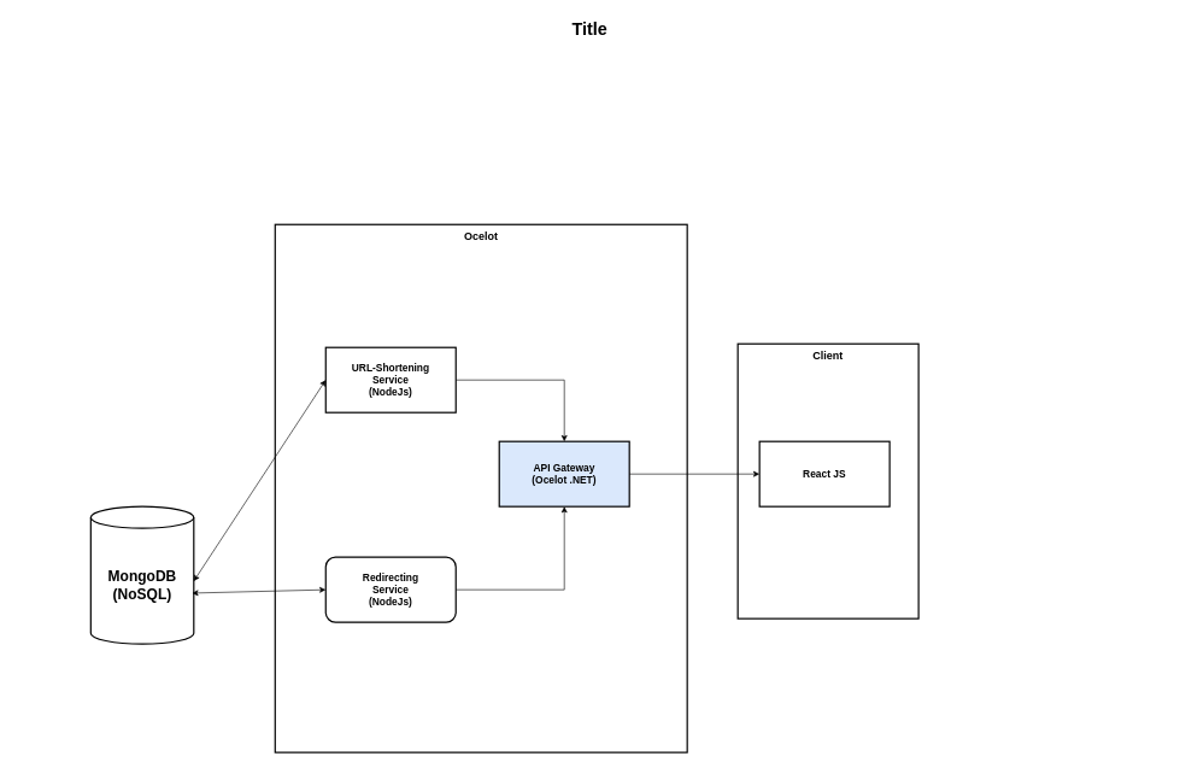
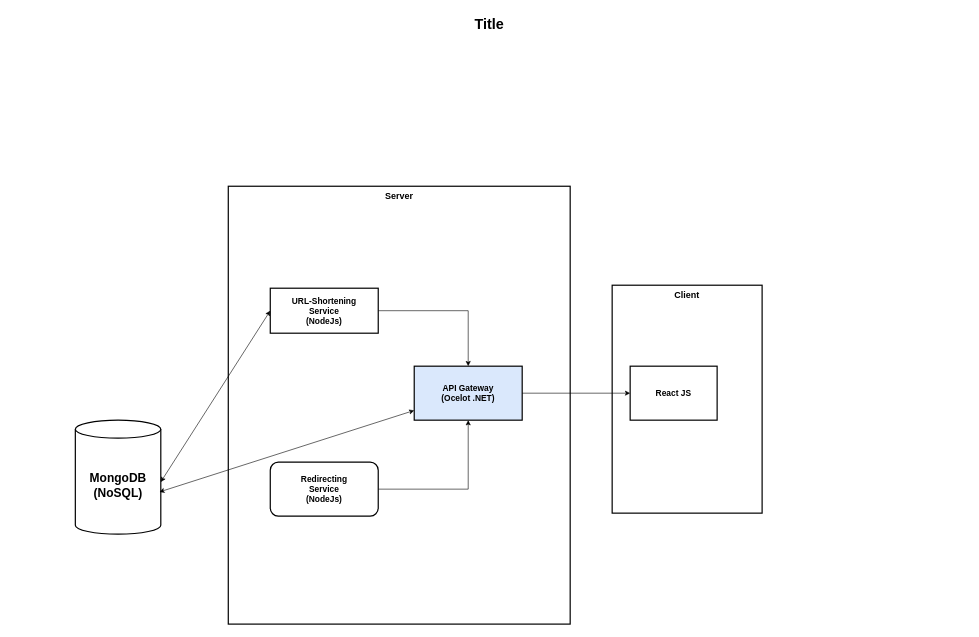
  <mxCell id="0" style=";html=1;" />
  <mxCell id="1" style=";html=1;" parent="0" />
  <mxCell id="2" value="Title" style="text;strokeColor=none;fillColor=none;html=1;fontSize=24;fontStyle=1;verticalAlign=middle;align=center;" parent="1" vertex="1"><mxGeometry x="20" y="20" width="1590" height="40" as="geometry" /></mxCell>
  <mxCell id="3" value="Client" style="rounded=0;whiteSpace=wrap;html=1;strokeWidth=2;verticalAlign=top;fontSize=15;fontStyle=1" vertex="1" parent="1"><mxGeometry x="1020" y="475" width="250" height="380" as="geometry" /></mxCell>
- <mxCell id="4" value="Ocelot" style="rounded=0;whiteSpace=wrap;html=1;strokeWidth=2;verticalAlign=top;fontSize=15;fontStyle=1" vertex="1" parent="1"><mxGeometry x="380" y="310" width="570" height="730" as="geometry" /></mxCell>
+ <mxCell id="4" value="Server" style="rounded=0;whiteSpace=wrap;html=1;strokeWidth=2;verticalAlign=top;fontSize=15;fontStyle=1" vertex="1" parent="1"><mxGeometry x="380" y="310" width="570" height="730" as="geometry" /></mxCell>
  <mxCell id="5" value="MongoDB&lt;div&gt;(NoSQL)&lt;/div&gt;" style="shape=cylinder3;whiteSpace=wrap;html=1;boundedLbl=1;backgroundOutline=1;size=15;strokeWidth=2;fontStyle=1;fontSize=20;" vertex="1" parent="1"><mxGeometry x="125" y="700" width="142.5" height="190" as="geometry" /></mxCell>
- <mxCell id="6" value="React JS" style="rounded=0;whiteSpace=wrap;html=1;fontSize=14;fontStyle=1;strokeWidth=2;" vertex="1" parent="1"><mxGeometry x="1050" y="610" width="180" height="90" as="geometry" /></mxCell>
+ <mxCell id="6" value="React JS" style="rounded=0;whiteSpace=wrap;html=1;fontSize=14;fontStyle=1;strokeWidth=2;" vertex="1" parent="1"><mxGeometry x="1050" y="610" width="145" height="90" as="geometry" /></mxCell>
  <mxCell id="7" style="edgeStyle=orthogonalEdgeStyle;rounded=0;orthogonalLoop=1;jettySize=auto;html=1;" edge="1" parent="1" source="8" target="11"><mxGeometry relative="1" as="geometry" /></mxCell>
- <mxCell id="8" value="URL-Shortening&lt;div&gt;Service&lt;/div&gt;&lt;div&gt;(NodeJs)&lt;/div&gt;" style="rounded=0;whiteSpace=wrap;html=1;fontSize=14;fontStyle=1;strokeWidth=2;" vertex="1" parent="1"><mxGeometry x="450" y="480" width="180" height="90" as="geometry" /></mxCell>
+ <mxCell id="8" value="URL-Shortening&lt;div&gt;Service&lt;/div&gt;&lt;div&gt;(NodeJs)&lt;/div&gt;" style="rounded=0;whiteSpace=wrap;html=1;fontSize=14;fontStyle=1;strokeWidth=2;" vertex="1" parent="1"><mxGeometry x="450" y="480" width="180" height="75" as="geometry" /></mxCell>
  <mxCell id="9" style="edgeStyle=orthogonalEdgeStyle;rounded=0;orthogonalLoop=1;jettySize=auto;html=1;entryX=0.5;entryY=1;entryDx=0;entryDy=0;" edge="1" parent="1" source="10" target="11"><mxGeometry relative="1" as="geometry" /></mxCell>
  <mxCell id="10" value="Redirecting&lt;div&gt;Service&lt;/div&gt;&lt;div&gt;(NodeJs)&lt;/div&gt;" style="whiteSpace=wrap;html=1;fontSize=14;fontStyle=1;strokeWidth=2;rounded=1;" vertex="1" parent="1"><mxGeometry x="450" y="770" width="180" height="90" as="geometry" /></mxCell>
  <mxCell id="11" value="&lt;div&gt;API Gateway&lt;/div&gt;&lt;div&gt;(Ocelot .NET)&lt;/div&gt;" style="rounded=0;whiteSpace=wrap;html=1;fontSize=14;fontStyle=1;strokeWidth=2;fillColor=#dae8fc;" vertex="1" parent="1"><mxGeometry x="690" y="610" width="180" height="90" as="geometry" /></mxCell>
  <mxCell id="12" style="edgeStyle=orthogonalEdgeStyle;rounded=0;orthogonalLoop=1;jettySize=auto;html=1;entryX=0;entryY=0.5;entryDx=0;entryDy=0;" edge="1" parent="1" source="11" target="6"><mxGeometry relative="1" as="geometry" /></mxCell>
  <mxCell id="13" value="" style="endArrow=classic;startArrow=classic;html=1;rounded=0;entryX=0;entryY=0.5;entryDx=0;entryDy=0;exitX=0.999;exitY=0.543;exitDx=0;exitDy=0;exitPerimeter=0;" edge="1" parent="1" source="5" target="8"><mxGeometry width="50" height="50" relative="1" as="geometry"><mxPoint x="300" y="620" as="sourcePoint" /><mxPoint x="350" y="570" as="targetPoint" /></mxGeometry></mxCell>
- <mxCell id="14" value="" style="endArrow=classic;startArrow=classic;html=1;rounded=0;entryX=0;entryY=0.5;entryDx=0;entryDy=0;exitX=0.983;exitY=0.63;exitDx=0;exitDy=0;exitPerimeter=0;" edge="1" parent="1" source="5" target="10"><mxGeometry width="50" height="50" relative="1" as="geometry"><mxPoint x="280" y="830" as="sourcePoint" /><mxPoint x="330" y="780" as="targetPoint" /></mxGeometry></mxCell>
+ <mxCell id="14" value="" style="endArrow=classic;startArrow=classic;html=1;rounded=0;exitX=0.983;exitY=0.63;exitDx=0;exitDy=0;exitPerimeter=0;" edge="1" parent="1" source="5" target="11"><mxGeometry width="50" height="50" relative="1" as="geometry"><mxPoint x="280" y="830" as="sourcePoint" /><mxPoint x="330" y="780" as="targetPoint" /></mxGeometry></mxCell>
